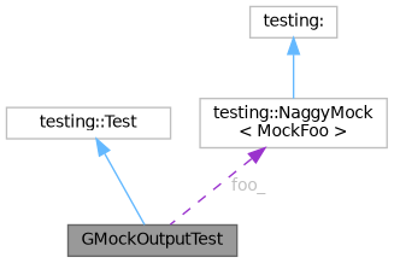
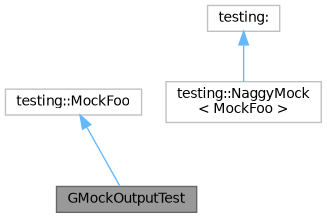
  digraph {
    node [color=grey75 fillcolor=white fontname=Helvetica fontsize=10 shape=box style=filled]
    edge [color=steelblue1 dir=back fontname=Helvetica fontsize=10 labelfontname=Helvetica labelfontsize=10 style=solid]
    n1 [color=gray40 fillcolor=grey60 fontcolor=black height=0.2 label=GMockOutputTest width=0.4]
-   n2 [height=0.2 label="testing::Test" width=0.4]
+   n2 [height=0.2 label="testing::MockFoo" width=0.4]
    n3 [height=0.2 label="testing::NaggyMock\l\< MockFoo \>" width=0.4]
    n4 [height=0.2 label="testing:" width=0.4]
    n2 -> n1
-   n3 -> n1 [color=darkorchid3 fontcolor=grey label=" foo_" style=dashed]
    n4 -> n3
  }
